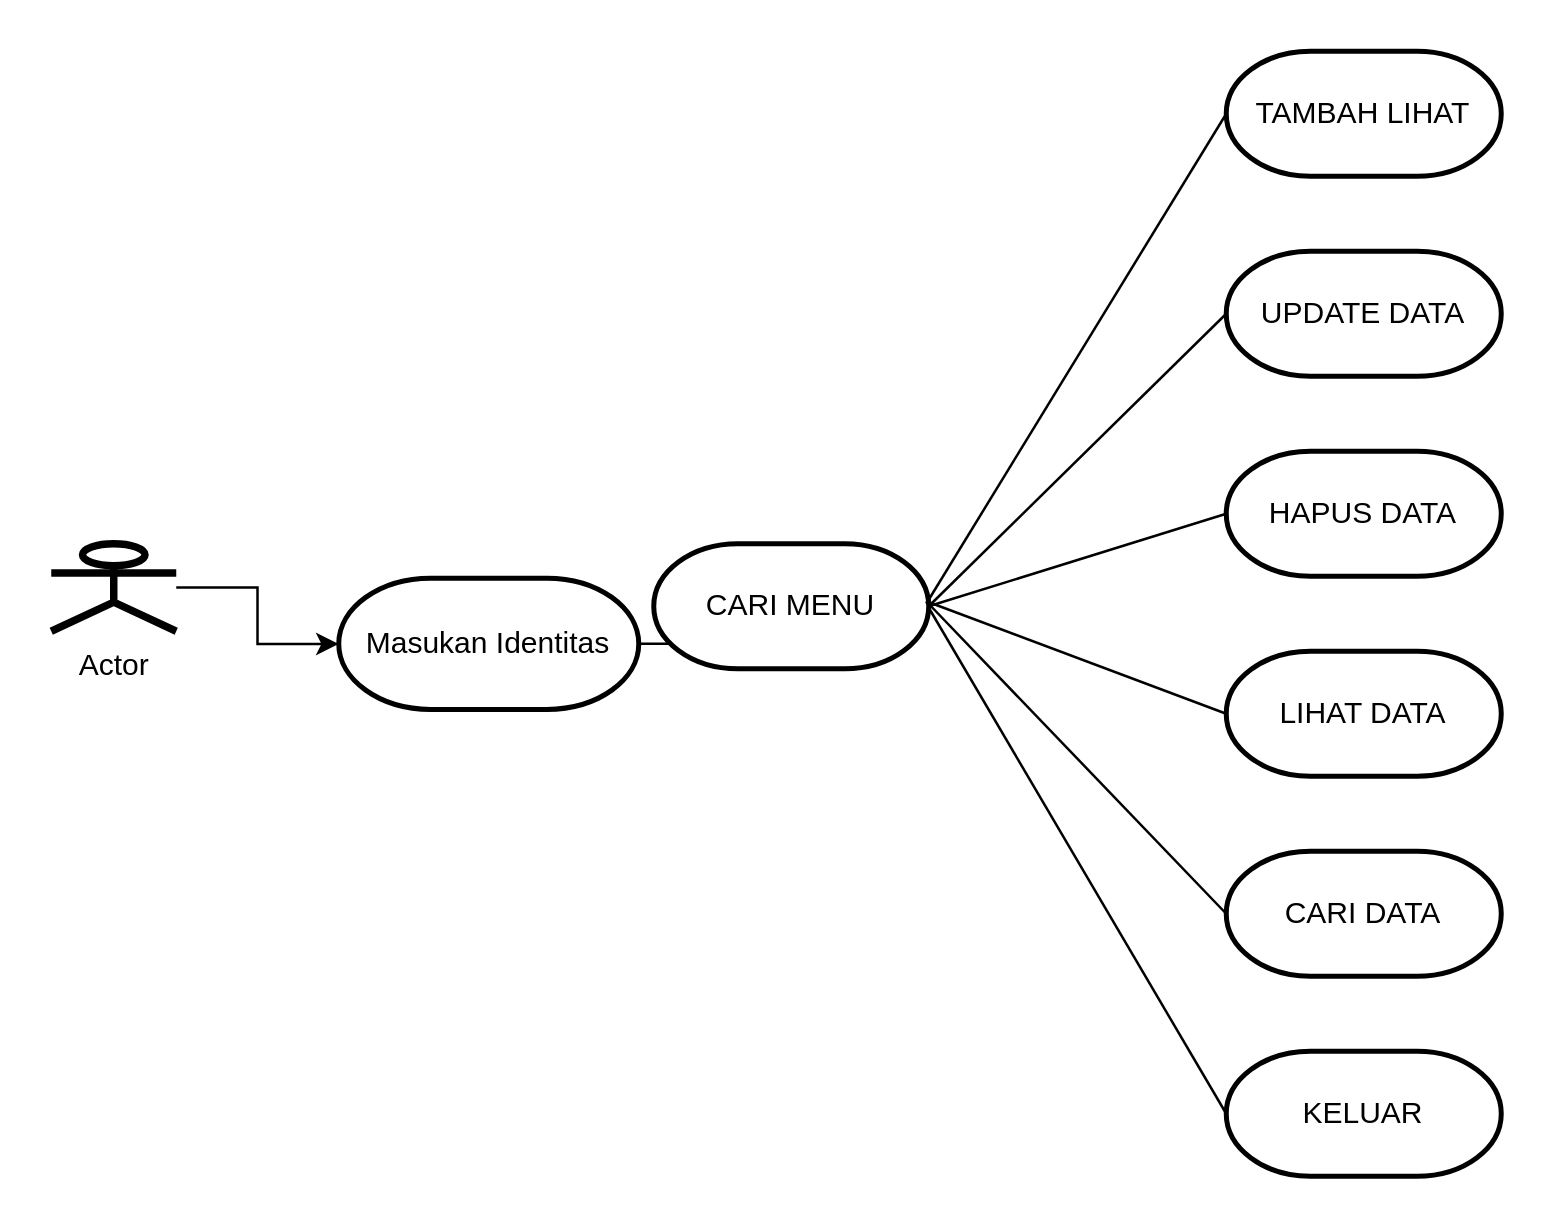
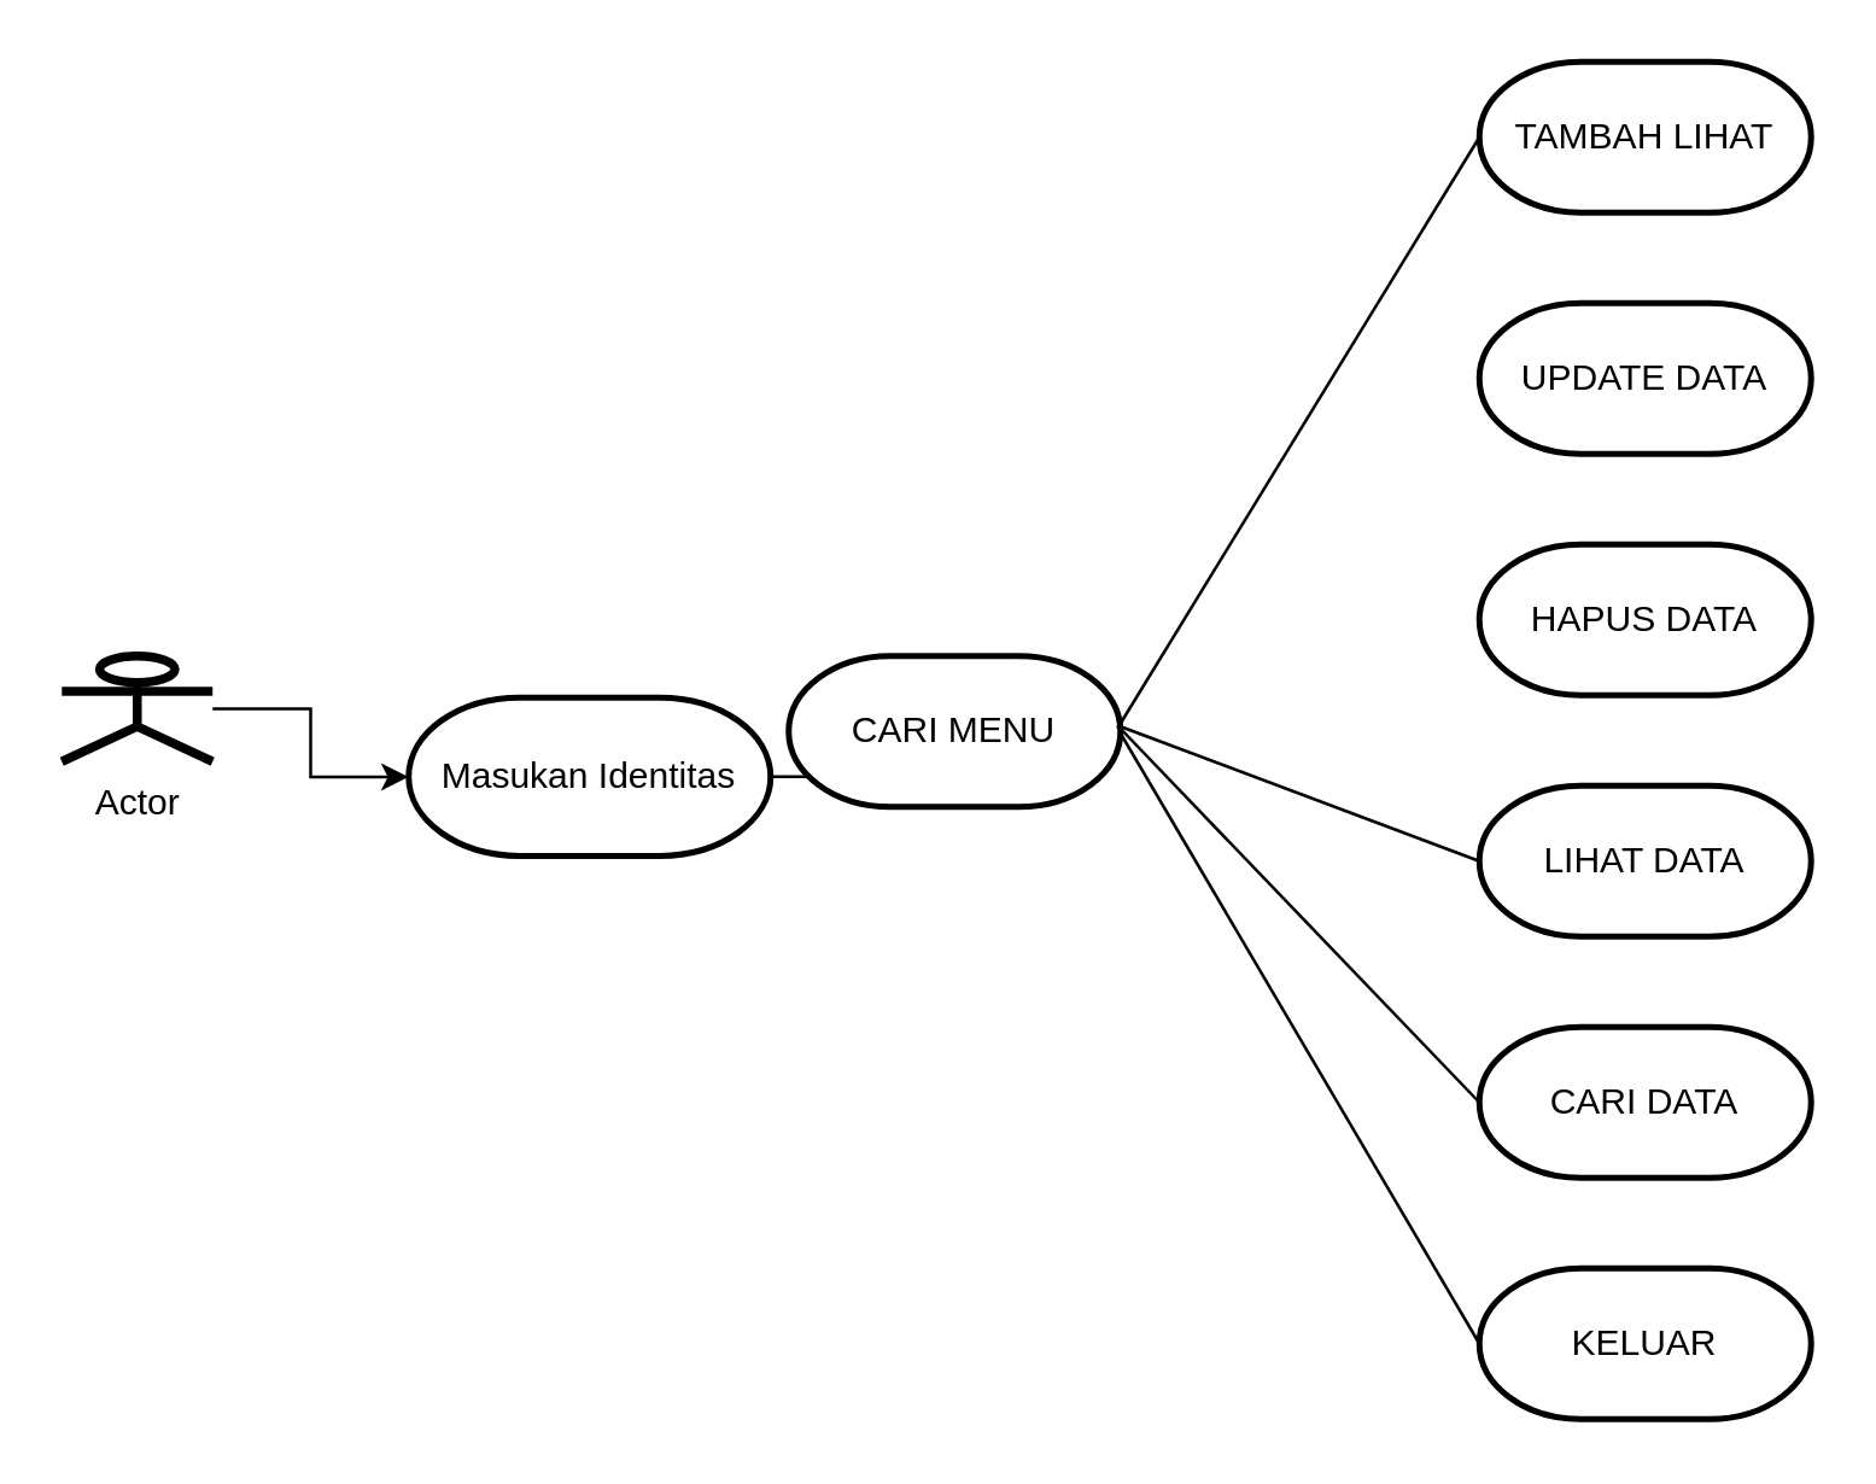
  <mxCell id="0" />
  <mxCell id="1" parent="0" />
  <mxCell id="2" value="" style="edgeStyle=orthogonalEdgeStyle;rounded=0;orthogonalLoop=1;jettySize=auto;html=1;exitX=1;exitY=0.5;exitDx=0;exitDy=0;exitPerimeter=0;" parent="1" source="18" target="5" edge="1"><mxGeometry relative="1" as="geometry"><mxPoint x="200" y="242" as="sourcePoint" /></mxGeometry></mxCell>
  <mxCell id="3" value="" style="edgeStyle=orthogonalEdgeStyle;rounded=0;orthogonalLoop=1;jettySize=auto;html=1;" edge="1" parent="1" source="4" target="18"><mxGeometry relative="1" as="geometry" /></mxCell>
  <mxCell id="4" value="Actor" style="shape=umlActor;verticalLabelPosition=bottom;verticalAlign=top;html=1;outlineConnect=0;strokeWidth=3;" parent="1" vertex="1"><mxGeometry x="20" y="217" width="50" height="35" as="geometry" /></mxCell>
  <mxCell id="5" value="CARI MENU" style="strokeWidth=2;html=1;shape=mxgraph.flowchart.terminator;whiteSpace=wrap;" parent="1" vertex="1"><mxGeometry x="261" y="217" width="110" height="50" as="geometry" /></mxCell>
  <mxCell id="6" value="CARI DATA" style="strokeWidth=2;html=1;shape=mxgraph.flowchart.terminator;whiteSpace=wrap;" parent="1" vertex="1"><mxGeometry x="490" y="340" width="110" height="50" as="geometry" /></mxCell>
  <mxCell id="7" value="LIHAT DATA" style="strokeWidth=2;html=1;shape=mxgraph.flowchart.terminator;whiteSpace=wrap;" parent="1" vertex="1"><mxGeometry x="490" y="260" width="110" height="50" as="geometry" /></mxCell>
  <mxCell id="8" value="HAPUS DATA" style="strokeWidth=2;html=1;shape=mxgraph.flowchart.terminator;whiteSpace=wrap;" parent="1" vertex="1"><mxGeometry x="490" y="180" width="110" height="50" as="geometry" /></mxCell>
  <mxCell id="9" value="UPDATE DATA" style="strokeWidth=2;html=1;shape=mxgraph.flowchart.terminator;whiteSpace=wrap;" parent="1" vertex="1"><mxGeometry x="490" y="100" width="110" height="50" as="geometry" /></mxCell>
  <mxCell id="10" value="TAMBAH LIHAT" style="strokeWidth=2;html=1;shape=mxgraph.flowchart.terminator;whiteSpace=wrap;" parent="1" vertex="1"><mxGeometry x="490" y="20" width="110" height="50" as="geometry" /></mxCell>
  <mxCell id="11" value="KELUAR" style="strokeWidth=2;html=1;shape=mxgraph.flowchart.terminator;whiteSpace=wrap;" parent="1" vertex="1"><mxGeometry x="490" y="420" width="110" height="50" as="geometry" /></mxCell>
  <mxCell id="12" value="" style="endArrow=none;html=1;entryX=0;entryY=0.5;entryDx=0;entryDy=0;entryPerimeter=0;" parent="1" target="10" edge="1"><mxGeometry width="50" height="50" relative="1" as="geometry"><mxPoint x="370" y="241" as="sourcePoint" /><mxPoint x="489" y="68.4" as="targetPoint" /></mxGeometry></mxCell>
  <mxCell id="13" value="" style="endArrow=none;html=1;entryX=0;entryY=0.5;entryDx=0;entryDy=0;entryPerimeter=0;" parent="1" target="11" edge="1"><mxGeometry width="50" height="50" relative="1" as="geometry"><mxPoint x="371" y="242.6" as="sourcePoint" /><mxPoint x="490" y="70" as="targetPoint" /></mxGeometry></mxCell>
- <mxCell id="14" value="" style="endArrow=none;html=1;exitX=1;exitY=0.5;exitDx=0;exitDy=0;exitPerimeter=0;entryX=0;entryY=0.5;entryDx=0;entryDy=0;entryPerimeter=0;" parent="1" source="5" target="9" edge="1"><mxGeometry width="50" height="50" relative="1" as="geometry"><mxPoint x="390" y="260" as="sourcePoint" /><mxPoint x="440" y="210" as="targetPoint" /></mxGeometry></mxCell>
- <mxCell id="15" value="" style="endArrow=none;html=1;exitX=1;exitY=0.5;exitDx=0;exitDy=0;exitPerimeter=0;entryX=0;entryY=0.5;entryDx=0;entryDy=0;entryPerimeter=0;" parent="1" source="5" target="8" edge="1"><mxGeometry width="50" height="50" relative="1" as="geometry"><mxPoint x="380" y="270" as="sourcePoint" /><mxPoint x="430" y="220" as="targetPoint" /></mxGeometry></mxCell>
  <mxCell id="16" value="" style="endArrow=none;html=1;entryX=0;entryY=0.5;entryDx=0;entryDy=0;entryPerimeter=0;" parent="1" target="7" edge="1"><mxGeometry width="50" height="50" relative="1" as="geometry"><mxPoint x="370" y="240" as="sourcePoint" /><mxPoint x="500" y="215" as="targetPoint" /></mxGeometry></mxCell>
  <mxCell id="17" value="" style="endArrow=none;html=1;entryX=0;entryY=0.5;entryDx=0;entryDy=0;entryPerimeter=0;" parent="1" target="6" edge="1"><mxGeometry width="50" height="50" relative="1" as="geometry"><mxPoint x="370" y="240" as="sourcePoint" /><mxPoint x="500" y="295" as="targetPoint" /></mxGeometry></mxCell>
  <mxCell id="18" value="Masukan Identitas" style="strokeWidth=2;html=1;shape=mxgraph.flowchart.terminator;whiteSpace=wrap;" vertex="1" parent="1"><mxGeometry x="135" y="230.75" width="120" height="52.5" as="geometry" /></mxCell>
